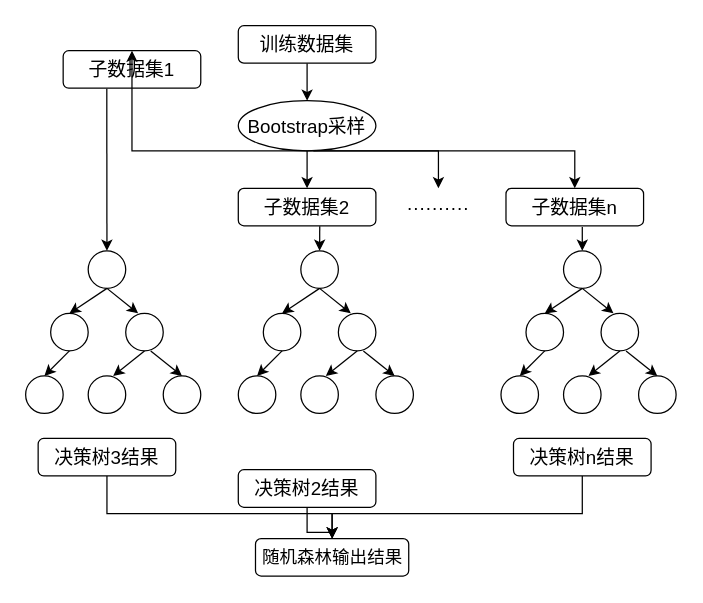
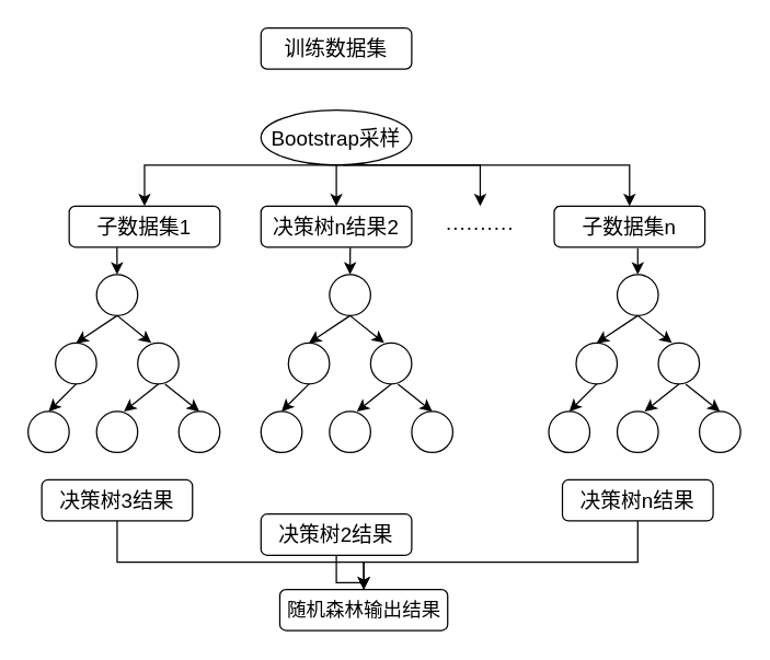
  <mxCell id="0" />
  <mxCell id="1" parent="0" />
  <mxCell id="2" value="&lt;span style=&quot;font-size: 15px&quot;&gt;子数据集n&lt;/span&gt;" style="rounded=1;whiteSpace=wrap;html=1;" vertex="1" parent="1"><mxGeometry x="404" y="150" width="110" height="30" as="geometry" /></mxCell>
- <mxCell id="3" value="&lt;span style=&quot;font-size: 15px&quot;&gt;子数据集2&lt;/span&gt;" style="rounded=1;whiteSpace=wrap;html=1;" vertex="1" parent="1"><mxGeometry x="190" y="150" width="110" height="30" as="geometry" /></mxCell>
- <mxCell id="4" value="&lt;font style=&quot;font-size: 15px&quot;&gt;子数据集1&lt;/font&gt;" style="rounded=1;whiteSpace=wrap;html=1;" vertex="1" parent="1"><mxGeometry x="50" y="40" width="110" height="30" as="geometry" /></mxCell>
- <mxCell id="5" value="" style="edgeStyle=orthogonalEdgeStyle;rounded=0;orthogonalLoop=1;jettySize=auto;html=1;fontSize=15;" edge="1" parent="1" source="6" target="8"><mxGeometry relative="1" as="geometry" /></mxCell>
+ <mxCell id="3" value="&lt;span style=&quot;font-size: 15px&quot;&gt;决策树n结果2&lt;/span&gt;" style="rounded=1;whiteSpace=wrap;html=1;" vertex="1" parent="1"><mxGeometry x="190" y="150" width="110" height="30" as="geometry" /></mxCell>
+ <mxCell id="4" value="&lt;font style=&quot;font-size: 15px&quot;&gt;子数据集1&lt;/font&gt;" style="rounded=1;whiteSpace=wrap;html=1;" vertex="1" parent="1"><mxGeometry x="50" y="150" width="110" height="30" as="geometry" /></mxCell>
  <mxCell id="6" value="&lt;font style=&quot;font-size: 15px&quot;&gt;训练数据集&lt;/font&gt;" style="rounded=1;whiteSpace=wrap;html=1;" vertex="1" parent="1"><mxGeometry x="190" y="20" width="110" height="30" as="geometry" /></mxCell>
  <mxCell id="7" value="" style="edgeStyle=orthogonalEdgeStyle;rounded=0;orthogonalLoop=1;jettySize=auto;html=1;fontSize=15;" edge="1" parent="1" source="8" target="3"><mxGeometry relative="1" as="geometry" /></mxCell>
  <mxCell id="8" value="Bootstrap采样" style="ellipse;whiteSpace=wrap;html=1;fontSize=15;" vertex="1" parent="1"><mxGeometry x="190" y="80" width="110" height="40" as="geometry" /></mxCell>
  <mxCell id="9" value="" style="endArrow=classic;html=1;rounded=0;fontSize=15;exitX=0.5;exitY=1;exitDx=0;exitDy=0;entryX=0.5;entryY=0;entryDx=0;entryDy=0;" edge="1" parent="1" source="8" target="2"><mxGeometry width="50" height="50" relative="1" as="geometry"><mxPoint x="290" y="170" as="sourcePoint" /><mxPoint x="340" y="120" as="targetPoint" /><Array as="points"><mxPoint x="459" y="120" /></Array></mxGeometry></mxCell>
  <mxCell id="10" value="" style="endArrow=classic;html=1;rounded=0;fontSize=15;exitX=0.5;exitY=1;exitDx=0;exitDy=0;entryX=0.5;entryY=0;entryDx=0;entryDy=0;" edge="1" parent="1" source="8" target="4"><mxGeometry width="50" height="50" relative="1" as="geometry"><mxPoint x="290" y="170" as="sourcePoint" /><mxPoint x="110" y="110" as="targetPoint" /><Array as="points"><mxPoint x="105" y="120" /></Array></mxGeometry></mxCell>
  <mxCell id="11" value="" style="endArrow=classic;html=1;rounded=0;fontSize=15;" edge="1" parent="1"><mxGeometry width="50" height="50" relative="1" as="geometry"><mxPoint x="250" y="120" as="sourcePoint" /><mxPoint x="350" y="150" as="targetPoint" /><Array as="points"><mxPoint x="350" y="120" /></Array></mxGeometry></mxCell>
  <mxCell id="12" value="··········" style="text;html=1;strokeColor=none;fillColor=none;align=center;verticalAlign=middle;whiteSpace=wrap;rounded=0;fontSize=15;" vertex="1" parent="1"><mxGeometry x="320" y="150" width="60" height="30" as="geometry" /></mxCell>
  <mxCell id="13" value="" style="ellipse;whiteSpace=wrap;html=1;aspect=fixed;fontSize=15;" vertex="1" parent="1"><mxGeometry x="70" y="200" width="30" height="30" as="geometry" /></mxCell>
  <mxCell id="14" value="" style="endArrow=classic;html=1;rounded=0;fontSize=15;exitX=0.5;exitY=1;exitDx=0;exitDy=0;entryX=0.5;entryY=0;entryDx=0;entryDy=0;" edge="1" parent="1" source="13" target="19"><mxGeometry width="50" height="50" relative="1" as="geometry"><mxPoint x="270" y="270" as="sourcePoint" /><mxPoint x="50" y="250" as="targetPoint" /></mxGeometry></mxCell>
  <mxCell id="15" value="" style="ellipse;whiteSpace=wrap;html=1;aspect=fixed;fontSize=15;" vertex="1" parent="1"><mxGeometry x="130" y="300" width="30" height="30" as="geometry" /></mxCell>
  <mxCell id="16" value="" style="ellipse;whiteSpace=wrap;html=1;aspect=fixed;fontSize=15;" vertex="1" parent="1"><mxGeometry x="70" y="300" width="30" height="30" as="geometry" /></mxCell>
  <mxCell id="17" value="" style="ellipse;whiteSpace=wrap;html=1;aspect=fixed;fontSize=15;" vertex="1" parent="1"><mxGeometry x="100" y="250" width="30" height="30" as="geometry" /></mxCell>
  <mxCell id="18" value="" style="ellipse;whiteSpace=wrap;html=1;aspect=fixed;fontSize=15;" vertex="1" parent="1"><mxGeometry x="20" y="300" width="30" height="30" as="geometry" /></mxCell>
  <mxCell id="19" value="" style="ellipse;whiteSpace=wrap;html=1;aspect=fixed;fontSize=15;" vertex="1" parent="1"><mxGeometry x="40" y="250" width="30" height="30" as="geometry" /></mxCell>
  <mxCell id="20" value="" style="endArrow=classic;html=1;rounded=0;fontSize=15;exitX=0.5;exitY=1;exitDx=0;exitDy=0;" edge="1" parent="1" source="13"><mxGeometry width="50" height="50" relative="1" as="geometry"><mxPoint x="95" y="240" as="sourcePoint" /><mxPoint x="110" y="250" as="targetPoint" /></mxGeometry></mxCell>
  <mxCell id="21" value="" style="endArrow=classic;html=1;rounded=0;fontSize=15;exitX=0.5;exitY=1;exitDx=0;exitDy=0;entryX=0.5;entryY=0;entryDx=0;entryDy=0;" edge="1" parent="1" source="19" target="18"><mxGeometry width="50" height="50" relative="1" as="geometry"><mxPoint x="95" y="240" as="sourcePoint" /><mxPoint x="70" y="310" as="targetPoint" /><Array as="points" /></mxGeometry></mxCell>
  <mxCell id="22" value="" style="endArrow=classic;html=1;rounded=0;fontSize=15;exitX=0.5;exitY=1;exitDx=0;exitDy=0;" edge="1" parent="1"><mxGeometry width="50" height="50" relative="1" as="geometry"><mxPoint x="115" y="280" as="sourcePoint" /><mxPoint x="90" y="300" as="targetPoint" /></mxGeometry></mxCell>
  <mxCell id="23" value="" style="endArrow=classic;html=1;rounded=0;fontSize=15;exitX=0.5;exitY=1;exitDx=0;exitDy=0;" edge="1" parent="1"><mxGeometry width="50" height="50" relative="1" as="geometry"><mxPoint x="120" y="280" as="sourcePoint" /><mxPoint x="145" y="300" as="targetPoint" /></mxGeometry></mxCell>
  <mxCell id="24" value="" style="ellipse;whiteSpace=wrap;html=1;aspect=fixed;fontSize=15;" vertex="1" parent="1"><mxGeometry x="240" y="200" width="30" height="30" as="geometry" /></mxCell>
  <mxCell id="25" value="" style="endArrow=classic;html=1;rounded=0;fontSize=15;exitX=0.5;exitY=1;exitDx=0;exitDy=0;entryX=0.5;entryY=0;entryDx=0;entryDy=0;" edge="1" parent="1" source="24" target="30"><mxGeometry width="50" height="50" relative="1" as="geometry"><mxPoint x="440" y="270" as="sourcePoint" /><mxPoint x="220" y="250" as="targetPoint" /></mxGeometry></mxCell>
  <mxCell id="26" value="" style="ellipse;whiteSpace=wrap;html=1;aspect=fixed;fontSize=15;" vertex="1" parent="1"><mxGeometry x="300" y="300" width="30" height="30" as="geometry" /></mxCell>
  <mxCell id="27" value="" style="ellipse;whiteSpace=wrap;html=1;aspect=fixed;fontSize=15;" vertex="1" parent="1"><mxGeometry x="240" y="300" width="30" height="30" as="geometry" /></mxCell>
  <mxCell id="28" value="" style="ellipse;whiteSpace=wrap;html=1;aspect=fixed;fontSize=15;" vertex="1" parent="1"><mxGeometry x="270" y="250" width="30" height="30" as="geometry" /></mxCell>
  <mxCell id="29" value="" style="ellipse;whiteSpace=wrap;html=1;aspect=fixed;fontSize=15;" vertex="1" parent="1"><mxGeometry x="190" y="300" width="30" height="30" as="geometry" /></mxCell>
  <mxCell id="30" value="" style="ellipse;whiteSpace=wrap;html=1;aspect=fixed;fontSize=15;" vertex="1" parent="1"><mxGeometry x="210" y="250" width="30" height="30" as="geometry" /></mxCell>
  <mxCell id="31" value="" style="endArrow=classic;html=1;rounded=0;fontSize=15;exitX=0.5;exitY=1;exitDx=0;exitDy=0;" edge="1" parent="1" source="24"><mxGeometry width="50" height="50" relative="1" as="geometry"><mxPoint x="265" y="240" as="sourcePoint" /><mxPoint x="280" y="250" as="targetPoint" /></mxGeometry></mxCell>
  <mxCell id="32" value="" style="endArrow=classic;html=1;rounded=0;fontSize=15;exitX=0.5;exitY=1;exitDx=0;exitDy=0;entryX=0.5;entryY=0;entryDx=0;entryDy=0;" edge="1" parent="1" source="30" target="29"><mxGeometry width="50" height="50" relative="1" as="geometry"><mxPoint x="265" y="240" as="sourcePoint" /><mxPoint x="240" y="310" as="targetPoint" /><Array as="points" /></mxGeometry></mxCell>
  <mxCell id="33" value="" style="endArrow=classic;html=1;rounded=0;fontSize=15;exitX=0.5;exitY=1;exitDx=0;exitDy=0;" edge="1" parent="1"><mxGeometry width="50" height="50" relative="1" as="geometry"><mxPoint x="285" y="280" as="sourcePoint" /><mxPoint x="260" y="300" as="targetPoint" /></mxGeometry></mxCell>
  <mxCell id="34" value="" style="endArrow=classic;html=1;rounded=0;fontSize=15;exitX=0.5;exitY=1;exitDx=0;exitDy=0;" edge="1" parent="1"><mxGeometry width="50" height="50" relative="1" as="geometry"><mxPoint x="290" y="280" as="sourcePoint" /><mxPoint x="315" y="300" as="targetPoint" /></mxGeometry></mxCell>
  <mxCell id="35" value="" style="ellipse;whiteSpace=wrap;html=1;aspect=fixed;fontSize=15;" vertex="1" parent="1"><mxGeometry x="450" y="200" width="30" height="30" as="geometry" /></mxCell>
  <mxCell id="36" value="" style="endArrow=classic;html=1;rounded=0;fontSize=15;exitX=0.5;exitY=1;exitDx=0;exitDy=0;entryX=0.5;entryY=0;entryDx=0;entryDy=0;" edge="1" parent="1" source="35" target="41"><mxGeometry width="50" height="50" relative="1" as="geometry"><mxPoint x="650" y="270" as="sourcePoint" /><mxPoint x="430" y="250" as="targetPoint" /></mxGeometry></mxCell>
  <mxCell id="37" value="" style="ellipse;whiteSpace=wrap;html=1;aspect=fixed;fontSize=15;" vertex="1" parent="1"><mxGeometry x="510" y="300" width="30" height="30" as="geometry" /></mxCell>
  <mxCell id="38" value="" style="ellipse;whiteSpace=wrap;html=1;aspect=fixed;fontSize=15;" vertex="1" parent="1"><mxGeometry x="450" y="300" width="30" height="30" as="geometry" /></mxCell>
  <mxCell id="39" value="" style="ellipse;whiteSpace=wrap;html=1;aspect=fixed;fontSize=15;" vertex="1" parent="1"><mxGeometry x="480" y="250" width="30" height="30" as="geometry" /></mxCell>
  <mxCell id="40" value="" style="ellipse;whiteSpace=wrap;html=1;aspect=fixed;fontSize=15;" vertex="1" parent="1"><mxGeometry x="400" y="300" width="30" height="30" as="geometry" /></mxCell>
  <mxCell id="41" value="" style="ellipse;whiteSpace=wrap;html=1;aspect=fixed;fontSize=15;" vertex="1" parent="1"><mxGeometry x="420" y="250" width="30" height="30" as="geometry" /></mxCell>
  <mxCell id="42" value="" style="endArrow=classic;html=1;rounded=0;fontSize=15;exitX=0.5;exitY=1;exitDx=0;exitDy=0;" edge="1" parent="1" source="35"><mxGeometry width="50" height="50" relative="1" as="geometry"><mxPoint x="475" y="240" as="sourcePoint" /><mxPoint x="490" y="250" as="targetPoint" /></mxGeometry></mxCell>
  <mxCell id="43" value="" style="endArrow=classic;html=1;rounded=0;fontSize=15;exitX=0.5;exitY=1;exitDx=0;exitDy=0;entryX=0.5;entryY=0;entryDx=0;entryDy=0;" edge="1" parent="1" source="41" target="40"><mxGeometry width="50" height="50" relative="1" as="geometry"><mxPoint x="475" y="240" as="sourcePoint" /><mxPoint x="450" y="310" as="targetPoint" /><Array as="points" /></mxGeometry></mxCell>
  <mxCell id="44" value="" style="endArrow=classic;html=1;rounded=0;fontSize=15;exitX=0.5;exitY=1;exitDx=0;exitDy=0;" edge="1" parent="1"><mxGeometry width="50" height="50" relative="1" as="geometry"><mxPoint x="495" y="280" as="sourcePoint" /><mxPoint x="470" y="300" as="targetPoint" /></mxGeometry></mxCell>
  <mxCell id="45" value="" style="endArrow=classic;html=1;rounded=0;fontSize=15;exitX=0.5;exitY=1;exitDx=0;exitDy=0;" edge="1" parent="1"><mxGeometry width="50" height="50" relative="1" as="geometry"><mxPoint x="500" y="280" as="sourcePoint" /><mxPoint x="525" y="300" as="targetPoint" /></mxGeometry></mxCell>
  <mxCell id="46" value="" style="endArrow=classic;html=1;rounded=0;fontSize=15;exitX=0.317;exitY=1.014;exitDx=0;exitDy=0;entryX=0.5;entryY=0;entryDx=0;entryDy=0;exitPerimeter=0;" edge="1" parent="1" source="4" target="13"><mxGeometry width="50" height="50" relative="1" as="geometry"><mxPoint x="150" y="360" as="sourcePoint" /><mxPoint x="200" y="310" as="targetPoint" /><Array as="points" /></mxGeometry></mxCell>
  <mxCell id="47" value="" style="endArrow=classic;html=1;rounded=0;fontSize=15;exitX=0.592;exitY=1.011;exitDx=0;exitDy=0;entryX=0.5;entryY=0;entryDx=0;entryDy=0;exitPerimeter=0;" edge="1" parent="1" source="3" target="24"><mxGeometry width="50" height="50" relative="1" as="geometry"><mxPoint x="251.97" y="180.63" as="sourcePoint" /><mxPoint x="238.03" y="200" as="targetPoint" /></mxGeometry></mxCell>
  <mxCell id="48" value="" style="endArrow=classic;html=1;rounded=0;fontSize=15;entryX=0.5;entryY=0;entryDx=0;entryDy=0;" edge="1" parent="1" target="35"><mxGeometry width="50" height="50" relative="1" as="geometry"><mxPoint x="465" y="181" as="sourcePoint" /><mxPoint x="452.03" y="200" as="targetPoint" /></mxGeometry></mxCell>
  <mxCell id="49" value="&lt;font style=&quot;font-size: 15px&quot;&gt;决策树n结果&lt;/font&gt;" style="rounded=1;whiteSpace=wrap;html=1;" vertex="1" parent="1"><mxGeometry x="410" y="350" width="110" height="30" as="geometry" /></mxCell>
  <mxCell id="50" value="" style="edgeStyle=orthogonalEdgeStyle;rounded=0;orthogonalLoop=1;jettySize=auto;html=1;fontSize=15;" edge="1" parent="1" source="51" target="54"><mxGeometry relative="1" as="geometry" /></mxCell>
  <mxCell id="51" value="&lt;font style=&quot;font-size: 15px&quot;&gt;决策树2结果&lt;/font&gt;" style="rounded=1;whiteSpace=wrap;html=1;" vertex="1" parent="1"><mxGeometry x="190" y="375" width="110" height="30" as="geometry" /></mxCell>
  <mxCell id="52" value="" style="edgeStyle=orthogonalEdgeStyle;rounded=0;orthogonalLoop=1;jettySize=auto;html=1;fontSize=15;" edge="1" parent="1" source="53" target="54"><mxGeometry relative="1" as="geometry"><Array as="points"><mxPoint x="85" y="410" /><mxPoint x="265" y="410" /></Array></mxGeometry></mxCell>
  <mxCell id="53" value="&lt;font style=&quot;font-size: 15px&quot;&gt;决策树3结果&lt;/font&gt;" style="rounded=1;whiteSpace=wrap;html=1;" vertex="1" parent="1"><mxGeometry x="30" y="350" width="110" height="30" as="geometry" /></mxCell>
  <mxCell id="54" value="&lt;font style=&quot;font-size: 14px&quot;&gt;随机森林输出结果&lt;/font&gt;" style="whiteSpace=wrap;html=1;rounded=1;" vertex="1" parent="1"><mxGeometry x="203.75" y="430" width="122.5" height="30" as="geometry" /></mxCell>
  <mxCell id="55" value="" style="endArrow=classic;html=1;rounded=0;fontSize=15;exitX=0.5;exitY=1;exitDx=0;exitDy=0;entryX=0.5;entryY=0;entryDx=0;entryDy=0;" edge="1" parent="1" source="49" target="54"><mxGeometry width="50" height="50" relative="1" as="geometry"><mxPoint x="220" y="410" as="sourcePoint" /><mxPoint x="270" y="360" as="targetPoint" /><Array as="points"><mxPoint x="465" y="410" /><mxPoint x="265" y="410" /></Array></mxGeometry></mxCell>
